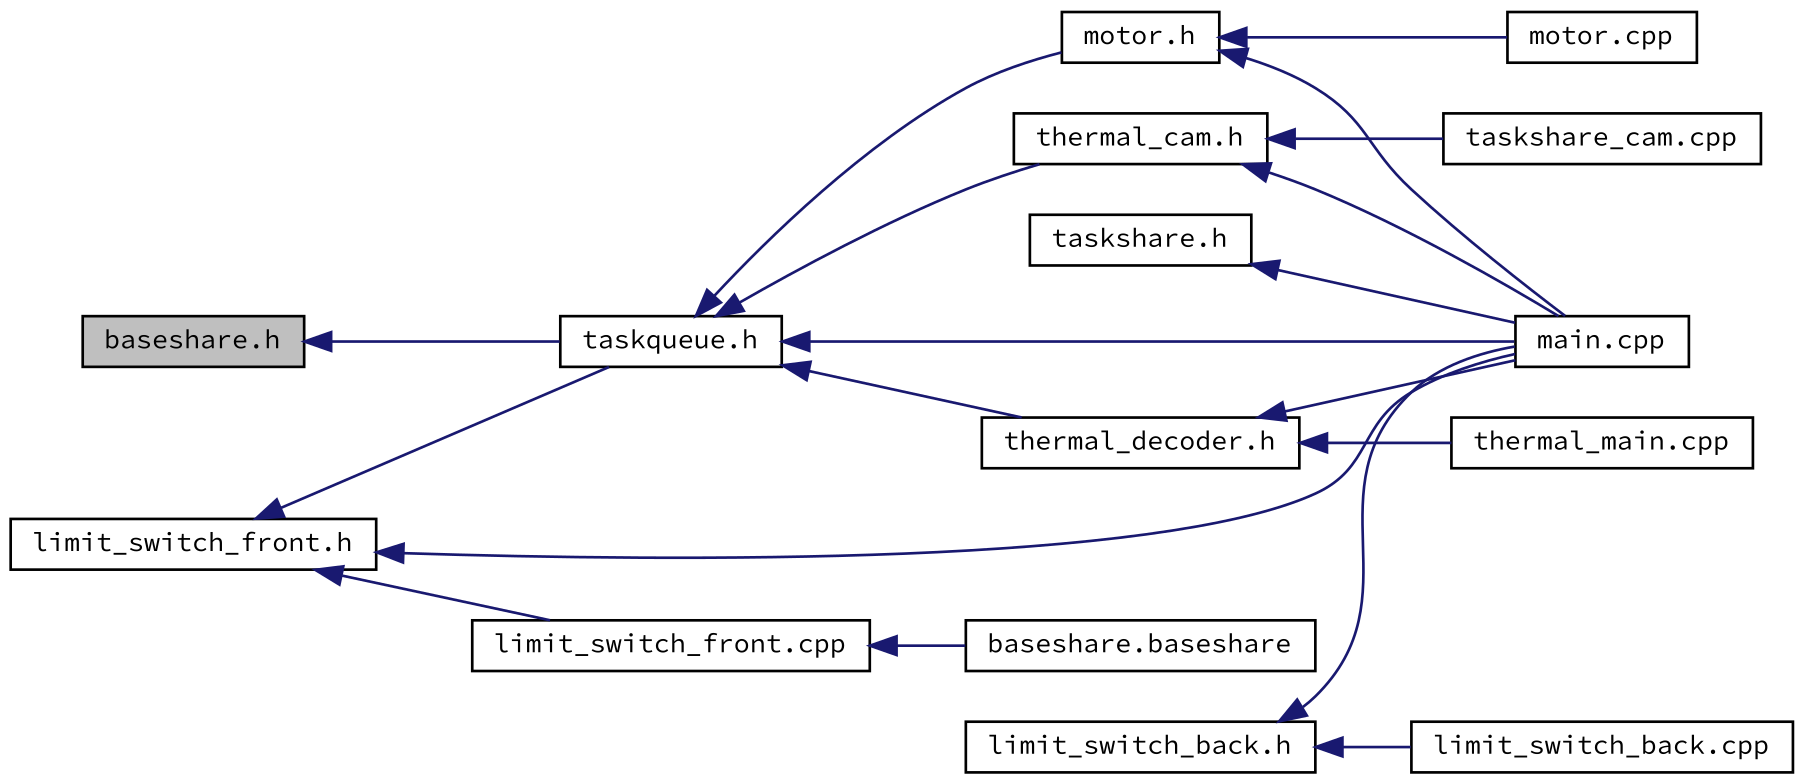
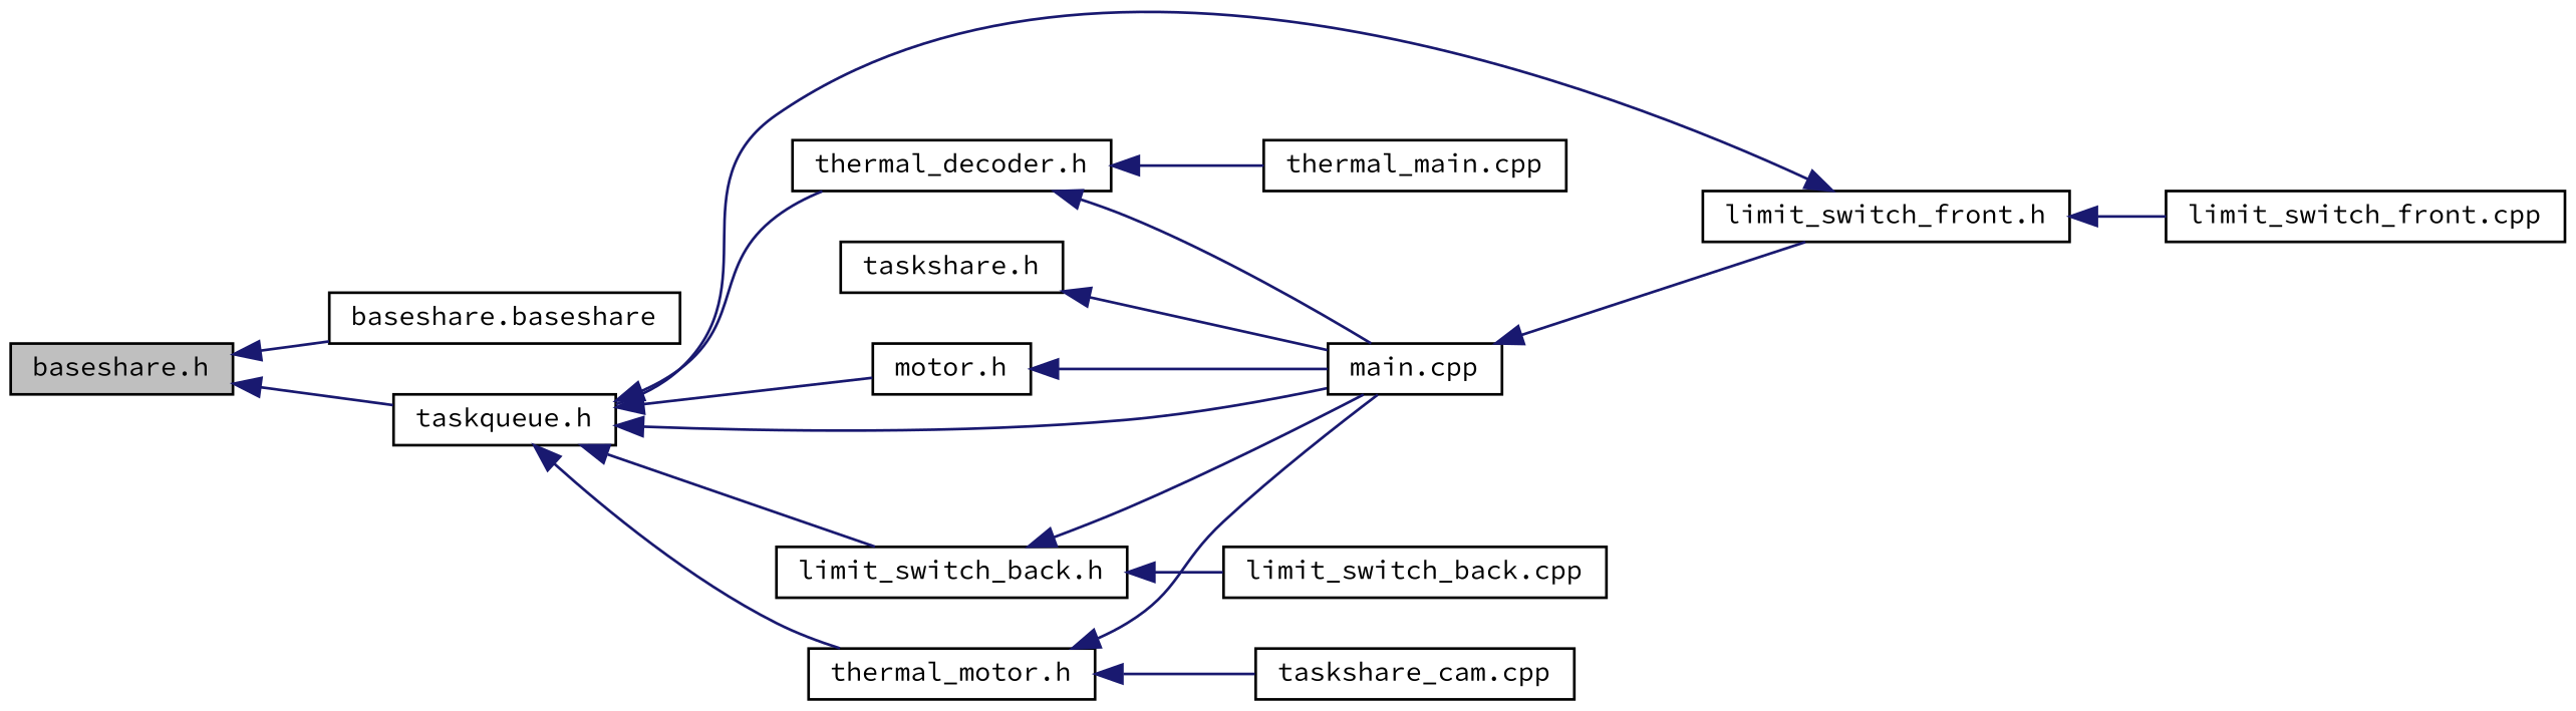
  digraph {
    fontname="Source Code Pro"
    rankdir=LR
    node [color=black fillcolor=white fontname="Source Code Pro" fontsize=10 shape=record style=filled]
    edge [color=midnightblue dir=back fontname="Source Code Pro" fontsize=10 labelfontname=Helvetica labelfontsize=10 style=solid]
    n1 [fillcolor=grey75 fontcolor=black height=0.2 label="baseshare.h" width=0.4]
    n2 [height=0.2 label="baseshare.baseshare" width=0.4]
    n3 [height=0.2 label="taskqueue.h" width=0.4]
    n4 [height=0.2 label="limit_switch_back.h" width=0.4]
    n5 [height=0.2 label="main.cpp" width=0.4]
    n6 [height=0.2 label="motor.h" width=0.4]
-   n7 [height=0.2 label="thermal_cam.h" width=0.4]
+   n7 [height=0.2 label="thermal_motor.h" width=0.4]
    n8 [height=0.2 label="thermal_decoder.h" width=0.4]
    n9 [height=0.2 label="taskshare.h" width=0.4]
    n10 [height=0.2 label="limit_switch_back.cpp" width=0.4]
    n11 [height=0.2 label="limit_switch_front.h" width=0.4]
    n12 [height=0.2 label="limit_switch_front.cpp" width=0.4]
-   n13 [height=0.2 label="motor.cpp" width=0.4]
    n14 [height=0.2 label="taskshare_cam.cpp" width=0.4]
    n15 [height=0.2 label="thermal_main.cpp" width=0.4]
-   n12 -> n2
+   n1 -> n2
    n1 -> n3
+   n3 -> n4
    n3 -> n5
    n3 -> n6
    n3 -> n7
    n3 -> n8
    n4 -> n5
    n4 -> n10
    n6 -> n5
-   n6 -> n13
    n7 -> n5
    n7 -> n14
    n8 -> n5
    n8 -> n15
    n9 -> n5
    n11 -> n3
-   n11 -> n5
+   n5 -> n11
    n11 -> n12
  }
